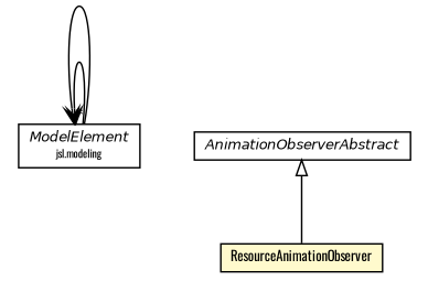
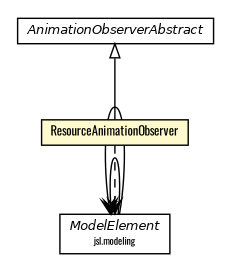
  digraph {
    fontname=Oswald
    nodesep=0.25
    ranksep=0.5
    node [fontcolor=black fontname=Oswald fontsize=9.0 shape=plaintext]
    edge [arrowhead=open color=black fontcolor=black fontname=Oswald fontsize=10.0 headport=p labelfontname=Helvetica labelfontsize=10 tailport=p]
    n1 [label=<<table title="jsl.modeling.ModelElement" border="0" cellborder="1" cellspacing="0" cellpadding="2" port="p" href="../../modeling/ModelElement.html"> 		<tr><td><table border="0" cellspacing="0" cellpadding="1"> <tr><td align="center" balign="center"><font face="Helvetica-Oblique"> ModelElement </font></td></tr> <tr><td align="center" balign="center"><font point-size="7.0"> jsl.modeling </font></td></tr> 		</table></td></tr> 		</table>>]
    n2 [label=<<table title="jsl.observers.animation.ResourceAnimationObserver" border="0" cellborder="1" cellspacing="0" cellpadding="2" port="p" bgcolor="lemonChiffon" href="./ResourceAnimationObserver.html"> 		<tr><td><table border="0" cellspacing="0" cellpadding="1"> <tr><td align="center" balign="center"> ResourceAnimationObserver </td></tr> 		</table></td></tr> 		</table>>]
    n3 [label=<<table title="jsl.observers.animation.AnimationObserverAbstract" border="0" cellborder="1" cellspacing="0" cellpadding="2" port="p" href="./AnimationObserverAbstract.html"> 		<tr><td><table border="0" cellspacing="0" cellpadding="1"> <tr><td align="center" balign="center"><font face="Helvetica-Oblique"> AnimationObserverAbstract </font></td></tr> 		</table></td></tr> 		</table>>]
    n1 -> n1 [headlabel="*"]
    n1 -> n1
+   n2 -> n1 [style=dashed]
    n3 -> n2 [arrowtail=empty dir=back fontsize=10 arrowhead="" color="" fontcolor=""]
  }
